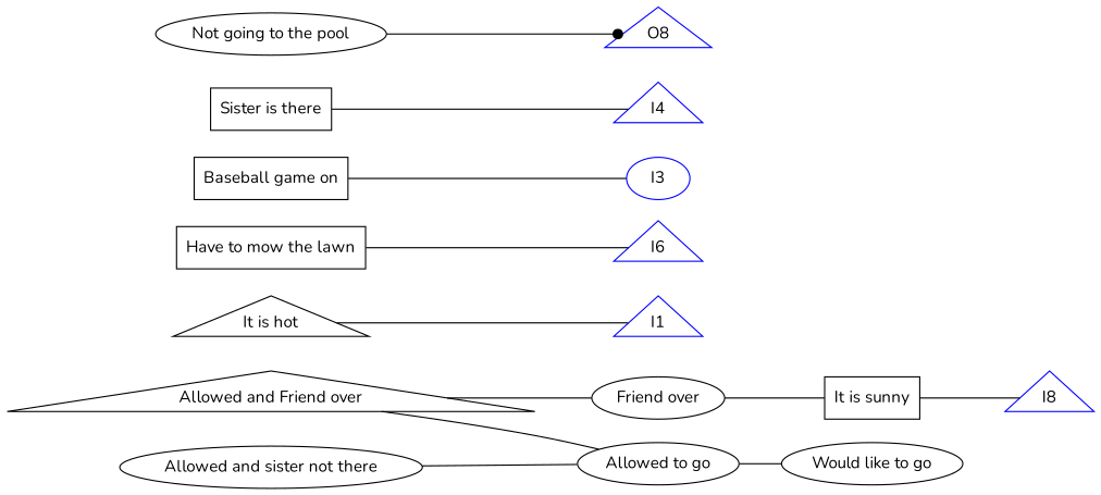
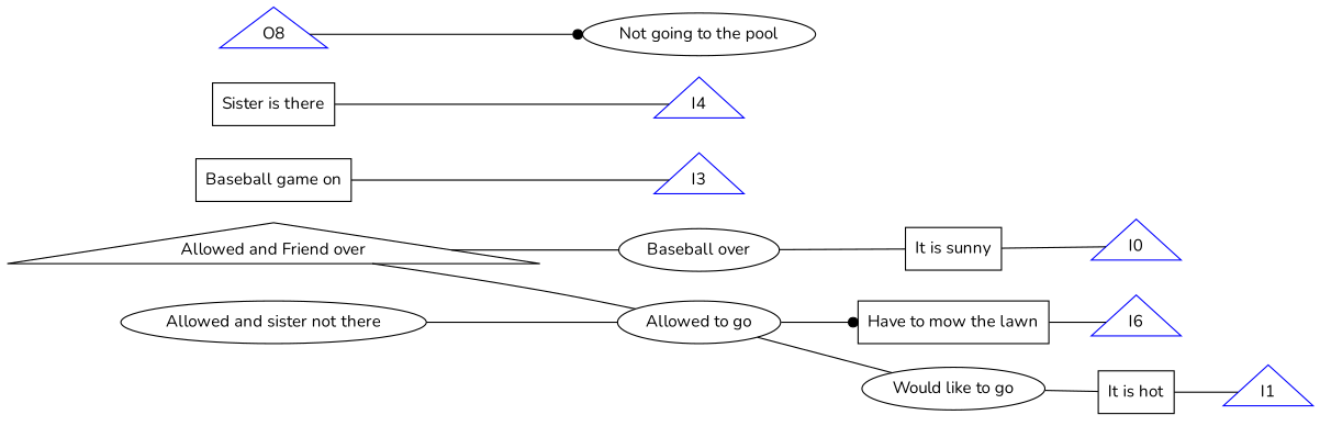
  digraph {
    fontname=Nunito
    rankdir=LR
    node [fontname=Nunito shape=triangle]
    edge [arrowhead=none fontname=Nunito]
    "It is sunny" [shape=box]
-   I0 [color=blue label=I8]
-   "It is hot"
+   I0 [color=blue]
+   "It is hot" [shape=box]
    I1 [color=blue]
    "Have to mow the lawn" [shape=box]
    n6 [color=blue label=I6]
    "Baseball game on" [shape=box]
-   I3 [color=blue shape=ellipse]
+   I3 [color=blue]
    "Sister is there" [shape=box]
    I4 [color=blue]
    "Would like to go" [shape=""]
-   "Friend over" [shape=""]
+   "Friend over" [label="Baseball over" shape=""]
    "Allowed to go" [shape=""]
    "Allowed and Friend over"
    "Allowed and sister not there" [shape=""]
    n16 [color=blue label=O8]
    "Not going to the pool" [shape=""]
    "It is sunny" -> I0
    "It is hot" -> I1
    "Have to mow the lawn" -> n6
    "Baseball game on" -> I3
    "Sister is there" -> I4
+   "Would like to go" -> "It is hot"
    "Friend over" -> "It is sunny"
+   "Allowed to go" -> "Have to mow the lawn" [arrowhead=dot]
    "Allowed to go" -> "Would like to go"
    "Allowed and Friend over" -> "Friend over"
    "Allowed and Friend over" -> "Allowed to go"
    "Allowed and sister not there" -> "Allowed to go"
-   "Not going to the pool" -> n16 [arrowhead=dot]
+   n16 -> "Not going to the pool" [arrowhead=dot]
  }
